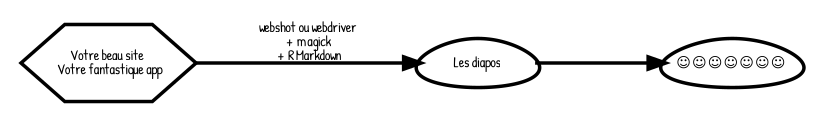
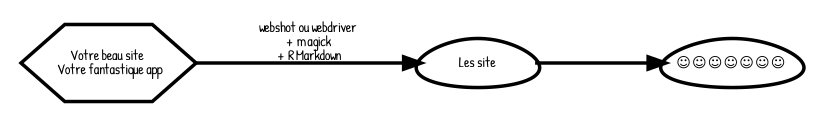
  digraph {
    rankdir=LR
    fontname="Patrick Hand"
    node [fixedsize=true fontname="Patrick Hand" fontsize=4 shape=egg]
    edge [arrowsize=.5 fontname="Patrick Hand" fontsize=4]
    n1 [height=0.3 label="Votre beau site\n Votre fantastique app" shape=hexagon width=0.7]
-   n2 [height=0.2 label="Les diapos" width=0.4]
+   n2 [height=0.2 label="Les site" width=0.4]
    n3 [height=0.2 label="&#9786;&#9786;&#9786;&#9786;&#9786;&#9786;&#9786;" width=0.5]
    n1 -> n2 [label="webshot ou webdriver\n + magick\n + R Markdown" weight=.2]
    n2 -> n3 [weight=2.]
  }
